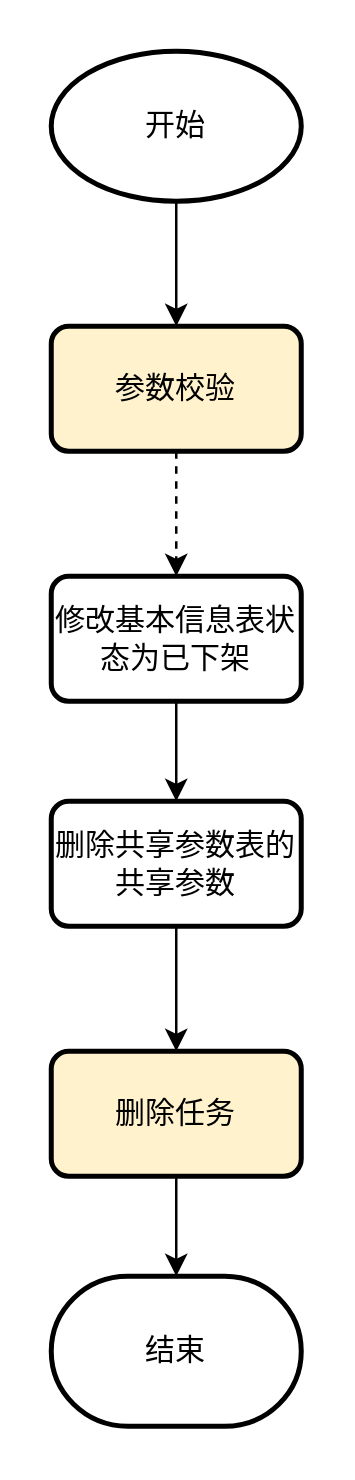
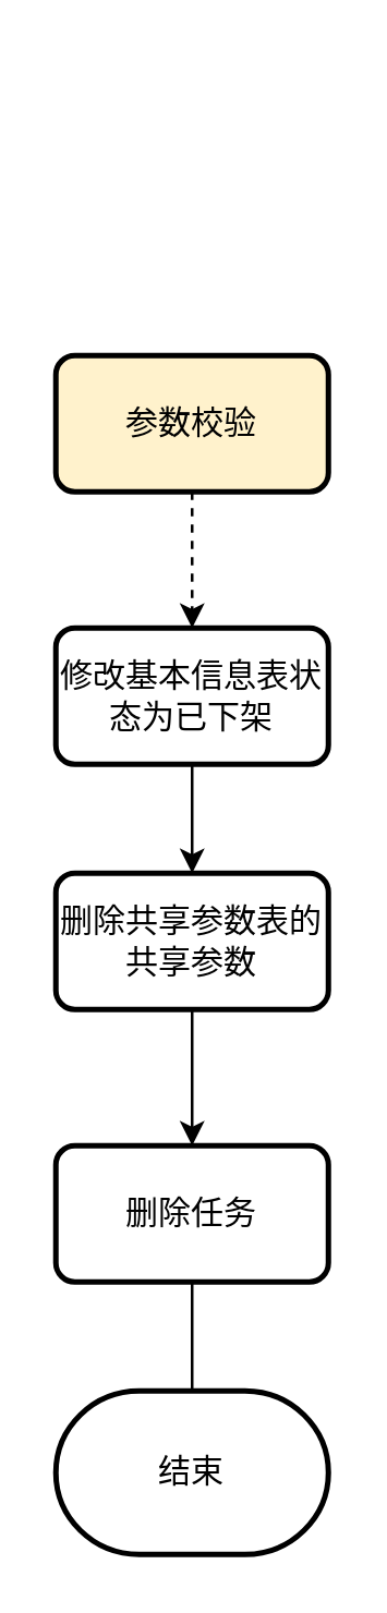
  <mxCell id="0" />
  <mxCell id="1" parent="0" />
- <mxCell id="2" value="" style="edgeStyle=orthogonalEdgeStyle;rounded=0;orthogonalLoop=1;jettySize=auto;html=1;" edge="1" parent="1" source="3" target="5"><mxGeometry relative="1" as="geometry" /></mxCell>
- <mxCell id="3" value="开始" style="strokeWidth=2;html=1;shape=mxgraph.flowchart.start_1;whiteSpace=wrap;" vertex="1" parent="1"><mxGeometry x="20" y="20" width="100" height="60" as="geometry" /></mxCell>
  <mxCell id="4" value="" style="edgeStyle=orthogonalEdgeStyle;rounded=0;orthogonalLoop=1;jettySize=auto;html=1;dashed=1;" edge="1" parent="1" source="5" target="7"><mxGeometry relative="1" as="geometry" /></mxCell>
  <mxCell id="5" value="参数校验" style="rounded=1;whiteSpace=wrap;html=1;absoluteArcSize=1;arcSize=14;strokeWidth=2;fillColor=#fff2cc;" vertex="1" parent="1"><mxGeometry x="20" y="130" width="100" height="50" as="geometry" /></mxCell>
  <mxCell id="6" value="" style="edgeStyle=orthogonalEdgeStyle;rounded=0;orthogonalLoop=1;jettySize=auto;html=1;" edge="1" parent="1" source="7" target="9"><mxGeometry relative="1" as="geometry" /></mxCell>
  <mxCell id="7" value="修改基本信息表状态为已下架" style="rounded=1;whiteSpace=wrap;html=1;absoluteArcSize=1;arcSize=14;strokeWidth=2;" vertex="1" parent="1"><mxGeometry x="20" y="230" width="100" height="50" as="geometry" /></mxCell>
  <mxCell id="8" value="" style="edgeStyle=orthogonalEdgeStyle;rounded=0;orthogonalLoop=1;jettySize=auto;html=1;" edge="1" parent="1" source="9" target="11"><mxGeometry relative="1" as="geometry" /></mxCell>
  <mxCell id="9" value="删除共享参数表的共享参数" style="rounded=1;whiteSpace=wrap;html=1;absoluteArcSize=1;arcSize=14;strokeWidth=2;" vertex="1" parent="1"><mxGeometry x="20" y="320" width="100" height="50" as="geometry" /></mxCell>
- <mxCell id="10" value="" style="edgeStyle=orthogonalEdgeStyle;rounded=0;orthogonalLoop=1;jettySize=auto;html=1;" edge="1" parent="1" source="11" target="12"><mxGeometry relative="1" as="geometry" /></mxCell>
- <mxCell id="11" value="删除任务" style="rounded=1;whiteSpace=wrap;html=1;absoluteArcSize=1;arcSize=14;strokeWidth=2;fillColor=#fff2cc;" vertex="1" parent="1"><mxGeometry x="20" y="420" width="100" height="50" as="geometry" /></mxCell>
+ <mxCell id="10" value="" style="edgeStyle=orthogonalEdgeStyle;rounded=0;orthogonalLoop=1;jettySize=auto;html=1;endArrow=none;" edge="1" parent="1" source="11" target="12"><mxGeometry relative="1" as="geometry" /></mxCell>
+ <mxCell id="11" value="删除任务" style="rounded=1;whiteSpace=wrap;html=1;absoluteArcSize=1;arcSize=14;strokeWidth=2;" vertex="1" parent="1"><mxGeometry x="20" y="420" width="100" height="50" as="geometry" /></mxCell>
  <mxCell id="12" value="结束" style="strokeWidth=2;html=1;shape=mxgraph.flowchart.terminator;whiteSpace=wrap;" vertex="1" parent="1"><mxGeometry x="20" y="510" width="100" height="60" as="geometry" /></mxCell>
